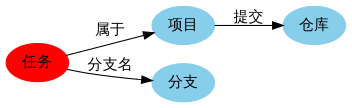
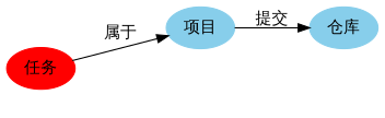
  digraph {
    fontname="Source Code Pro"
    rankdir=LR
    node [color=skyblue fontname="Source Code Pro" style=filled]
    edge [fontname="Source Code Pro"]
    n1 [label="项目"]
    n2 [label="仓库"]
    n3 [color=red label="任务"]
-   n4 [label="分支"]
    n1 -> n2 [label="提交"]
    n3 -> n1 [label="属于"]
-   n3 -> n4 [label="分支名"]
  }
